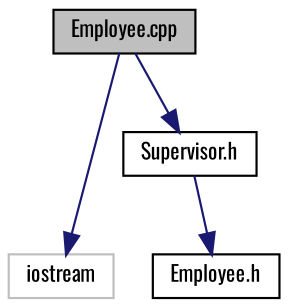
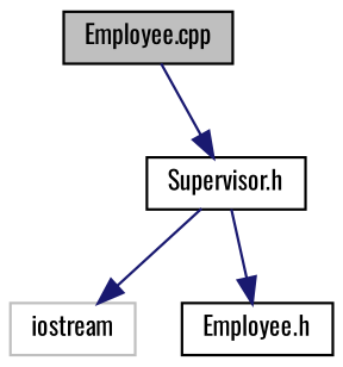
  digraph {
    fontname=Oswald
    node [color=black fillcolor=white fontname=Oswald fontsize=10 shape=record style=filled]
    edge [color=midnightblue fontname=Oswald fontsize=10 labelfontname=Helvetica labelfontsize=10 style=solid]
    n1 [fillcolor=grey75 fontcolor=black height=0.2 label="Employee.cpp" width=0.4]
    n2 [height=0.2 label="Supervisor.h" width=0.4]
    n3 [color=grey75 height=0.2 label=iostream width=0.4]
    n4 [height=0.2 label="Employee.h" width=0.4]
    n1 -> n2
-   n1 -> n3
+   n2 -> n3
    n2 -> n4
  }
